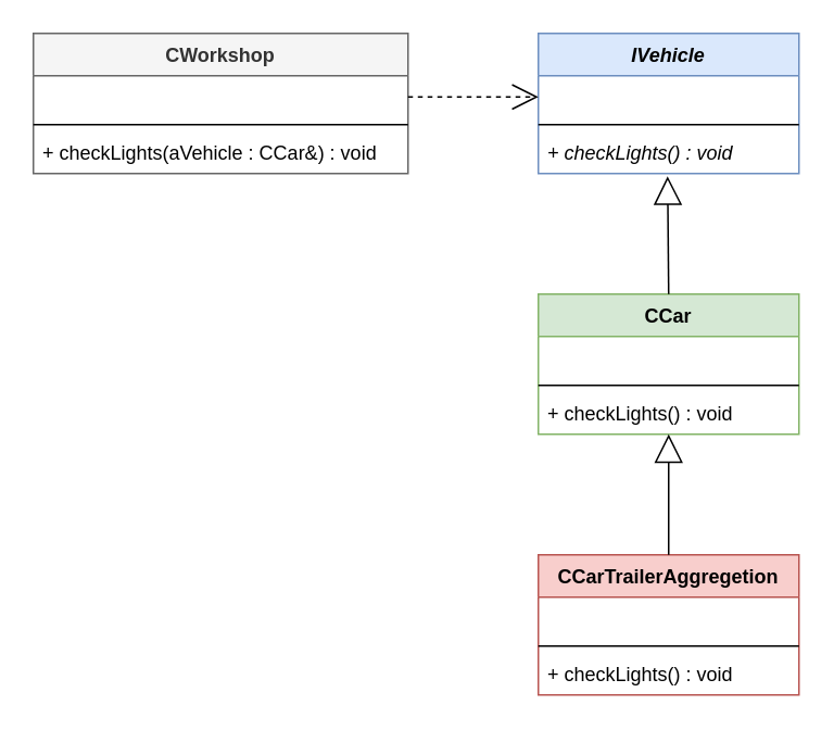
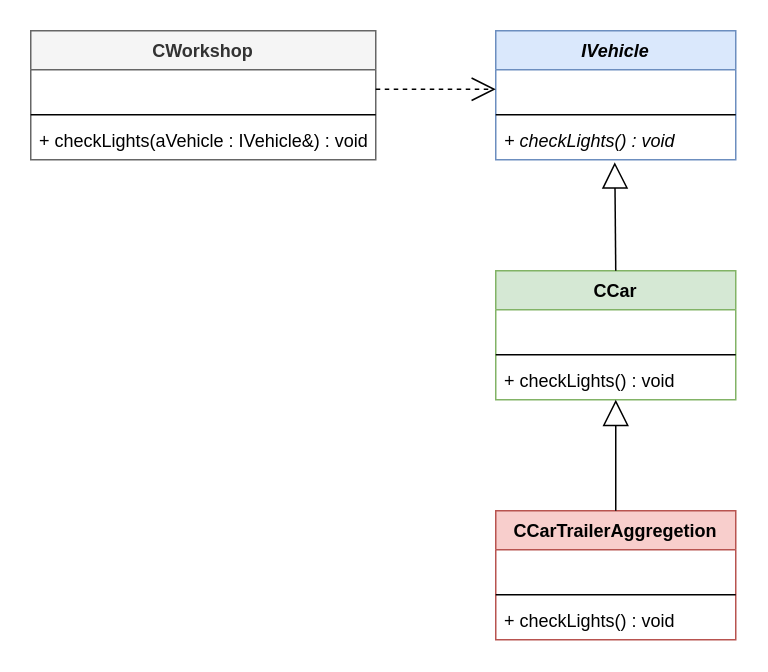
  <mxCell id="0" />
  <mxCell id="1" parent="0" />
  <mxCell id="2" value="CCar" style="swimlane;fontStyle=1;align=center;verticalAlign=top;childLayout=stackLayout;horizontal=1;startSize=26;horizontalStack=0;resizeParent=1;resizeParentMax=0;resizeLast=0;collapsible=1;marginBottom=0;fillColor=#d5e8d4;strokeColor=#82b366;" vertex="1" parent="1"><mxGeometry x="330" y="180" width="160" height="86" as="geometry" /></mxCell>
  <mxCell id="3" value=" " style="text;strokeColor=none;fillColor=none;align=left;verticalAlign=top;spacingLeft=4;spacingRight=4;overflow=hidden;rotatable=0;points=[[0,0.5],[1,0.5]];portConstraint=eastwest;" vertex="1" parent="2"><mxGeometry y="26" width="160" height="26" as="geometry" /></mxCell>
  <mxCell id="4" value="" style="line;strokeWidth=1;fillColor=none;align=left;verticalAlign=middle;spacingTop=-1;spacingLeft=3;spacingRight=3;rotatable=0;labelPosition=right;points=[];portConstraint=eastwest;" vertex="1" parent="2"><mxGeometry y="52" width="160" height="8" as="geometry" /></mxCell>
  <mxCell id="5" value="+ checkLights() : void" style="text;strokeColor=none;fillColor=none;align=left;verticalAlign=top;spacingLeft=4;spacingRight=4;overflow=hidden;rotatable=0;points=[[0,0.5],[1,0.5]];portConstraint=eastwest;" vertex="1" parent="2"><mxGeometry y="60" width="160" height="26" as="geometry" /></mxCell>
  <mxCell id="6" value="IVehicle" style="swimlane;fontStyle=3;align=center;verticalAlign=top;childLayout=stackLayout;horizontal=1;startSize=26;horizontalStack=0;resizeParent=1;resizeParentMax=0;resizeLast=0;collapsible=1;marginBottom=0;fillColor=#dae8fc;strokeColor=#6c8ebf;" vertex="1" parent="1"><mxGeometry x="330" y="20" width="160" height="86" as="geometry" /></mxCell>
  <mxCell id="7" value=" " style="text;strokeColor=none;fillColor=none;align=left;verticalAlign=top;spacingLeft=4;spacingRight=4;overflow=hidden;rotatable=0;points=[[0,0.5],[1,0.5]];portConstraint=eastwest;" vertex="1" parent="6"><mxGeometry y="26" width="160" height="26" as="geometry" /></mxCell>
  <mxCell id="8" value="" style="line;strokeWidth=1;fillColor=none;align=left;verticalAlign=middle;spacingTop=-1;spacingLeft=3;spacingRight=3;rotatable=0;labelPosition=right;points=[];portConstraint=eastwest;" vertex="1" parent="6"><mxGeometry y="52" width="160" height="8" as="geometry" /></mxCell>
  <mxCell id="9" value="+ checkLights() : void" style="text;strokeColor=none;fillColor=none;align=left;verticalAlign=top;spacingLeft=4;spacingRight=4;overflow=hidden;rotatable=0;points=[[0,0.5],[1,0.5]];portConstraint=eastwest;fontStyle=2" vertex="1" parent="6"><mxGeometry y="60" width="160" height="26" as="geometry" /></mxCell>
  <mxCell id="10" value="CCarTrailerAggregetion" style="swimlane;fontStyle=1;align=center;verticalAlign=top;childLayout=stackLayout;horizontal=1;startSize=26;horizontalStack=0;resizeParent=1;resizeParentMax=0;resizeLast=0;collapsible=1;marginBottom=0;fillColor=#f8cecc;strokeColor=#b85450;" vertex="1" parent="1"><mxGeometry x="330" y="340" width="160" height="86" as="geometry" /></mxCell>
  <mxCell id="11" value=" " style="text;strokeColor=none;fillColor=none;align=left;verticalAlign=top;spacingLeft=4;spacingRight=4;overflow=hidden;rotatable=0;points=[[0,0.5],[1,0.5]];portConstraint=eastwest;" vertex="1" parent="10"><mxGeometry y="26" width="160" height="26" as="geometry" /></mxCell>
  <mxCell id="12" value="" style="line;strokeWidth=1;fillColor=none;align=left;verticalAlign=middle;spacingTop=-1;spacingLeft=3;spacingRight=3;rotatable=0;labelPosition=right;points=[];portConstraint=eastwest;" vertex="1" parent="10"><mxGeometry y="52" width="160" height="8" as="geometry" /></mxCell>
  <mxCell id="13" value="+ checkLights() : void" style="text;strokeColor=none;fillColor=none;align=left;verticalAlign=top;spacingLeft=4;spacingRight=4;overflow=hidden;rotatable=0;points=[[0,0.5],[1,0.5]];portConstraint=eastwest;" vertex="1" parent="10"><mxGeometry y="60" width="160" height="26" as="geometry" /></mxCell>
  <mxCell id="14" value="CWorkshop" style="swimlane;fontStyle=1;align=center;verticalAlign=top;childLayout=stackLayout;horizontal=1;startSize=26;horizontalStack=0;resizeParent=1;resizeParentMax=0;resizeLast=0;collapsible=1;marginBottom=0;fillColor=#f5f5f5;strokeColor=#666666;fontColor=#333333;" vertex="1" parent="1"><mxGeometry x="20" y="20" width="230" height="86" as="geometry" /></mxCell>
  <mxCell id="15" value=" " style="text;strokeColor=none;fillColor=none;align=left;verticalAlign=top;spacingLeft=4;spacingRight=4;overflow=hidden;rotatable=0;points=[[0,0.5],[1,0.5]];portConstraint=eastwest;" vertex="1" parent="14"><mxGeometry y="26" width="230" height="26" as="geometry" /></mxCell>
  <mxCell id="16" value="" style="line;strokeWidth=1;fillColor=none;align=left;verticalAlign=middle;spacingTop=-1;spacingLeft=3;spacingRight=3;rotatable=0;labelPosition=right;points=[];portConstraint=eastwest;" vertex="1" parent="14"><mxGeometry y="52" width="230" height="8" as="geometry" /></mxCell>
- <mxCell id="17" value="+ checkLights(aVehicle : CCar&amp;) : void" style="text;strokeColor=none;fillColor=none;align=left;verticalAlign=top;spacingLeft=4;spacingRight=4;overflow=hidden;rotatable=0;points=[[0,0.5],[1,0.5]];portConstraint=eastwest;" vertex="1" parent="14"><mxGeometry y="60" width="230" height="26" as="geometry" /></mxCell>
+ <mxCell id="17" value="+ checkLights(aVehicle : IVehicle&amp;) : void" style="text;strokeColor=none;fillColor=none;align=left;verticalAlign=top;spacingLeft=4;spacingRight=4;overflow=hidden;rotatable=0;points=[[0,0.5],[1,0.5]];portConstraint=eastwest;" vertex="1" parent="14"><mxGeometry y="60" width="230" height="26" as="geometry" /></mxCell>
  <mxCell id="18" value="" style="endArrow=open;html=1;endFill=0;exitX=1;exitY=0.5;exitDx=0;exitDy=0;entryX=0;entryY=0.5;entryDx=0;entryDy=0;dashed=1;endSize=14;" edge="1" parent="1" source="15" target="7"><mxGeometry width="50" height="50" relative="1" as="geometry"><mxPoint x="280" y="10" as="sourcePoint" /><mxPoint x="330" y="-40" as="targetPoint" /></mxGeometry></mxCell>
  <mxCell id="19" value="" style="endArrow=block;html=1;endFill=0;endSize=15;exitX=0.5;exitY=0;exitDx=0;exitDy=0;" edge="1" parent="1" source="10" target="5"><mxGeometry width="50" height="50" relative="1" as="geometry"><mxPoint x="10" y="370" as="sourcePoint" /><mxPoint x="180" y="150" as="targetPoint" /></mxGeometry></mxCell>
  <mxCell id="20" value="" style="endArrow=block;html=1;endFill=0;endSize=15;entryX=0.496;entryY=1.066;entryDx=0;entryDy=0;entryPerimeter=0;exitX=0.5;exitY=0;exitDx=0;exitDy=0;" edge="1" parent="1" source="2" target="9"><mxGeometry width="50" height="50" relative="1" as="geometry"><mxPoint x="300" y="190" as="sourcePoint" /><mxPoint x="384.96" y="118.002" as="targetPoint" /></mxGeometry></mxCell>
